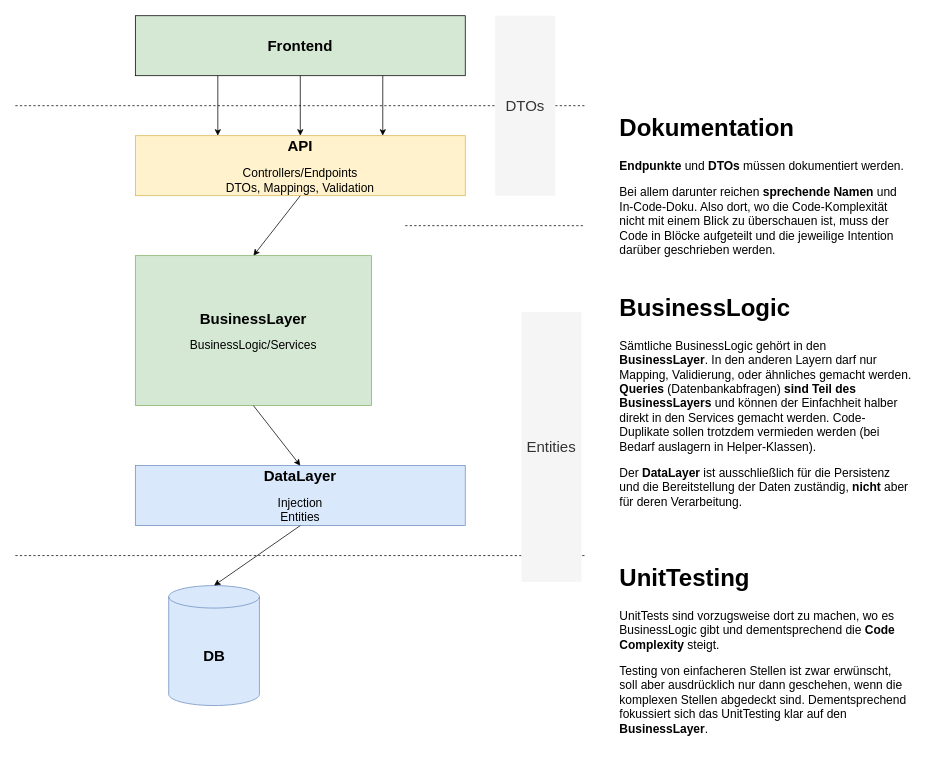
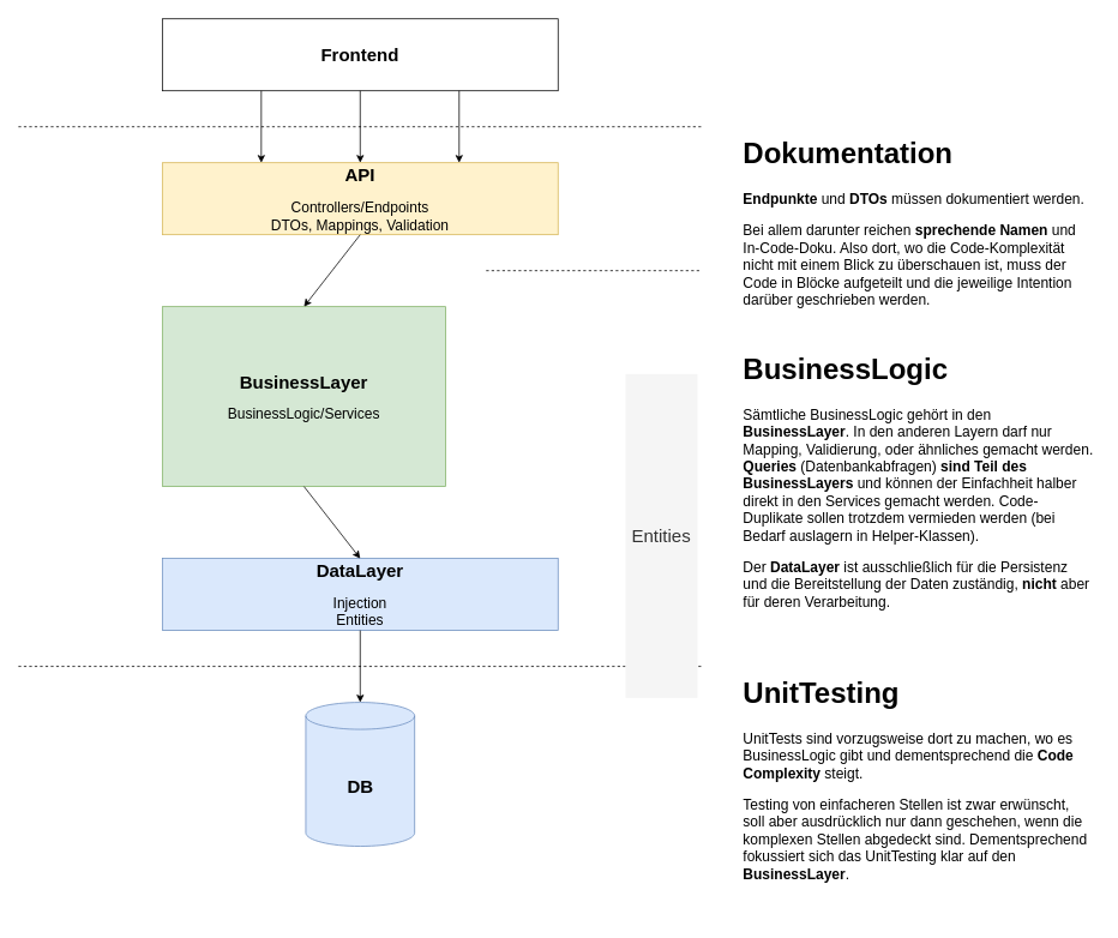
  <mxCell id="0" />
  <mxCell id="1" parent="0" />
  <mxCell id="2" value="&lt;b&gt;&lt;font style=&quot;font-size: 20px;&quot;&gt;API&lt;/font&gt;&lt;/b&gt;&lt;br&gt;&lt;br&gt;&lt;font style=&quot;font-size: 16px;&quot;&gt;Controllers/Endpoints&lt;br&gt;DTOs, Mappings, Validation&lt;br&gt;&lt;/font&gt;" style="rounded=0;whiteSpace=wrap;html=1;fillColor=#fff2cc;strokeColor=#d6b656;" vertex="1" parent="1"><mxGeometry x="180" y="180" width="440" height="80" as="geometry" /></mxCell>
  <mxCell id="3" value="&lt;b&gt;&lt;font style=&quot;font-size: 20px;&quot;&gt;BusinessLayer&lt;/font&gt;&lt;/b&gt;&lt;br&gt;&lt;br&gt;&lt;font style=&quot;font-size: 16px;&quot;&gt;BusinessLogic/Services&lt;/font&gt;" style="rounded=0;whiteSpace=wrap;html=1;fillColor=#d5e8d4;strokeColor=#82b366;" vertex="1" parent="1"><mxGeometry x="180" y="340" width="315" height="200" as="geometry" /></mxCell>
  <mxCell id="4" value="&lt;b&gt;&lt;font style=&quot;font-size: 20px;&quot;&gt;DataLayer&lt;/font&gt;&lt;/b&gt;&lt;br&gt;&lt;br&gt;&lt;font style=&quot;font-size: 16px;&quot;&gt;Injection&lt;br&gt;Entities&lt;/font&gt;" style="rounded=0;whiteSpace=wrap;html=1;fillColor=#dae8fc;strokeColor=#6c8ebf;" vertex="1" parent="1"><mxGeometry x="180" y="620" width="440" height="80" as="geometry" /></mxCell>
- <mxCell id="5" value="&lt;b&gt;&lt;font style=&quot;font-size: 20px;&quot;&gt;DB&lt;/font&gt;&lt;/b&gt;" style="shape=cylinder3;whiteSpace=wrap;html=1;boundedLbl=1;backgroundOutline=1;size=15;fillColor=#dae8fc;strokeColor=#6c8ebf;" vertex="1" parent="1"><mxGeometry x="224.5" y="780" width="121" height="160" as="geometry" /></mxCell>
- <mxCell id="6" value="&lt;b&gt;Frontend&lt;/b&gt;" style="rounded=0;whiteSpace=wrap;html=1;fontSize=20;fillColor=#d5e8d4;" vertex="1" parent="1"><mxGeometry x="180" y="20" width="440" height="80" as="geometry" /></mxCell>
+ <mxCell id="5" value="&lt;b&gt;&lt;font style=&quot;font-size: 20px;&quot;&gt;DB&lt;/font&gt;&lt;/b&gt;" style="shape=cylinder3;whiteSpace=wrap;html=1;boundedLbl=1;backgroundOutline=1;size=15;fillColor=#dae8fc;strokeColor=#6c8ebf;" vertex="1" parent="1"><mxGeometry x="339.5" y="780" width="121" height="160" as="geometry" /></mxCell>
+ <mxCell id="6" value="&lt;b&gt;Frontend&lt;/b&gt;" style="rounded=0;whiteSpace=wrap;html=1;fontSize=20;" vertex="1" parent="1"><mxGeometry x="180" y="20" width="440" height="80" as="geometry" /></mxCell>
  <mxCell id="7" value="" style="endArrow=none;dashed=1;html=1;rounded=0;fontSize=20;" edge="1" parent="1"><mxGeometry width="50" height="50" relative="1" as="geometry"><mxPoint x="20" y="140" as="sourcePoint" /><mxPoint x="780" y="140" as="targetPoint" /></mxGeometry></mxCell>
  <mxCell id="8" value="" style="endArrow=none;dashed=1;html=1;rounded=0;fontSize=20;" edge="1" parent="1"><mxGeometry width="50" height="50" relative="1" as="geometry"><mxPoint x="20" y="740" as="sourcePoint" /><mxPoint x="780" y="740" as="targetPoint" /></mxGeometry></mxCell>
- <mxCell id="9" value="DTOs" style="rounded=0;whiteSpace=wrap;html=1;fontSize=20;strokeColor=none;fillStyle=auto;fillColor=#f5f5f5;fontColor=#333333;" vertex="1" parent="1"><mxGeometry x="660" y="20" width="80" height="240" as="geometry" /></mxCell>
  <mxCell id="10" value="Entities" style="rounded=0;whiteSpace=wrap;html=1;fontSize=20;strokeColor=none;fillColor=#f5f5f5;fontColor=#333333;" vertex="1" parent="1"><mxGeometry x="695" y="415" width="80" height="360" as="geometry" /></mxCell>
  <mxCell id="11" value="" style="endArrow=classic;html=1;rounded=0;fontSize=16;exitX=0.25;exitY=1;exitDx=0;exitDy=0;entryX=0.25;entryY=0;entryDx=0;entryDy=0;" edge="1" parent="1" source="6" target="2"><mxGeometry width="50" height="50" relative="1" as="geometry"><mxPoint x="90" y="120" as="sourcePoint" /><mxPoint x="140" y="70" as="targetPoint" /></mxGeometry></mxCell>
  <mxCell id="12" value="" style="endArrow=classic;html=1;rounded=0;fontSize=16;exitX=0.5;exitY=1;exitDx=0;exitDy=0;entryX=0.5;entryY=0;entryDx=0;entryDy=0;" edge="1" parent="1" source="6" target="2"><mxGeometry width="50" height="50" relative="1" as="geometry"><mxPoint x="300" y="110" as="sourcePoint" /><mxPoint x="300" y="190" as="targetPoint" /></mxGeometry></mxCell>
  <mxCell id="13" value="" style="endArrow=classic;html=1;rounded=0;fontSize=16;exitX=0.75;exitY=1;exitDx=0;exitDy=0;entryX=0.75;entryY=0;entryDx=0;entryDy=0;" edge="1" parent="1" source="6" target="2"><mxGeometry width="50" height="50" relative="1" as="geometry"><mxPoint x="310" y="120" as="sourcePoint" /><mxPoint x="310" y="200" as="targetPoint" /></mxGeometry></mxCell>
  <mxCell id="14" value="" style="endArrow=classic;html=1;rounded=0;fontSize=16;exitX=0.5;exitY=1;exitDx=0;exitDy=0;entryX=0.5;entryY=0;entryDx=0;entryDy=0;" edge="1" parent="1" source="2" target="3"><mxGeometry width="50" height="50" relative="1" as="geometry"><mxPoint x="310" y="330" as="sourcePoint" /><mxPoint x="360" y="280" as="targetPoint" /></mxGeometry></mxCell>
  <mxCell id="15" value="" style="endArrow=classic;html=1;rounded=0;fontSize=16;exitX=0.5;exitY=1;exitDx=0;exitDy=0;entryX=0.5;entryY=0;entryDx=0;entryDy=0;" edge="1" parent="1" source="3" target="4"><mxGeometry width="50" height="50" relative="1" as="geometry"><mxPoint x="280" y="330" as="sourcePoint" /><mxPoint x="330" y="280" as="targetPoint" /></mxGeometry></mxCell>
  <mxCell id="16" value="" style="endArrow=classic;html=1;rounded=0;fontSize=16;exitX=0.5;exitY=1;exitDx=0;exitDy=0;entryX=0.5;entryY=0;entryDx=0;entryDy=0;entryPerimeter=0;" edge="1" parent="1" source="4" target="5"><mxGeometry width="50" height="50" relative="1" as="geometry"><mxPoint x="670" y="470" as="sourcePoint" /><mxPoint x="720" y="420" as="targetPoint" /></mxGeometry></mxCell>
  <mxCell id="17" value="" style="endArrow=none;dashed=1;html=1;rounded=0;fontSize=16;" edge="1" parent="1"><mxGeometry width="50" height="50" relative="1" as="geometry"><mxPoint x="540" y="300" as="sourcePoint" /><mxPoint x="780" y="300" as="targetPoint" /></mxGeometry></mxCell>
  <mxCell id="18" value="&lt;h1&gt;Dokumentation&lt;/h1&gt;&lt;p&gt;&lt;b&gt;Endpunkte &lt;/b&gt;und &lt;b&gt;DTOs &lt;/b&gt;müssen dokumentiert werden.&lt;/p&gt;&lt;p&gt;Bei allem darunter reichen &lt;b&gt;sprechende Namen&lt;/b&gt; und In-Code-Doku. Also dort, wo die Code-Komplexität nicht mit einem Blick zu überschauen ist, muss der Code in Blöcke aufgeteilt und die jeweilige Intention darüber geschrieben werden.&lt;/p&gt;" style="text;html=1;strokeColor=none;fillColor=none;spacing=5;spacingTop=-20;whiteSpace=wrap;overflow=hidden;rounded=0;fontSize=16;" vertex="1" parent="1"><mxGeometry x="821" y="140" width="400" height="210" as="geometry" /></mxCell>
  <mxCell id="19" value="&lt;h1&gt;BusinessLogic&lt;/h1&gt;&lt;p&gt;Sämtliche BusinessLogic gehört in den &lt;b&gt;BusinessLayer&lt;/b&gt;. In den anderen Layern darf nur Mapping, Validierung, oder ähnliches gemacht werden. &lt;b&gt;Queries &lt;/b&gt;(Datenbankabfragen) &lt;b&gt;sind Teil des BusinessLayers&lt;/b&gt; und können der Einfachheit halber direkt in den Services gemacht werden. Code-Duplikate sollen trotzdem vermieden werden (bei Bedarf auslagern in Helper-Klassen).&lt;/p&gt;&lt;p&gt;Der &lt;b&gt;DataLayer &lt;/b&gt;ist ausschließlich für die Persistenz und die Bereitstellung der Daten zuständig, &lt;b&gt;nicht &lt;/b&gt;aber für deren Verarbeitung.&lt;/p&gt;" style="text;html=1;strokeColor=none;fillColor=none;spacing=5;spacingTop=-20;whiteSpace=wrap;overflow=hidden;rounded=0;fontSize=16;" vertex="1" parent="1"><mxGeometry x="821" y="380" width="399" height="370" as="geometry" /></mxCell>
  <mxCell id="20" value="&lt;h1&gt;UnitTesting&lt;/h1&gt;&lt;p&gt;UnitTests sind vorzugsweise dort zu machen, wo es BusinessLogic gibt und dementsprechend die &lt;b&gt;Code Complexity&lt;/b&gt; steigt.&lt;/p&gt;&lt;p&gt;Testing von einfacheren Stellen ist zwar erwünscht, soll aber ausdrücklich nur dann geschehen, wenn die komplexen Stellen abgedeckt sind. Dementsprechend fokussiert sich das UnitTesting klar auf den &lt;b&gt;BusinessLayer&lt;/b&gt;.&lt;/p&gt;" style="text;html=1;strokeColor=none;fillColor=none;spacing=5;spacingTop=-20;whiteSpace=wrap;overflow=hidden;rounded=0;fontSize=16;" vertex="1" parent="1"><mxGeometry x="821" y="740" width="399" height="280" as="geometry" /></mxCell>
